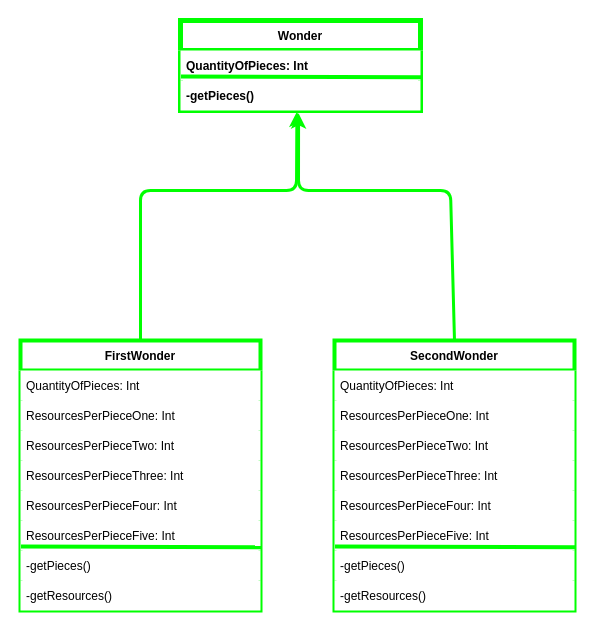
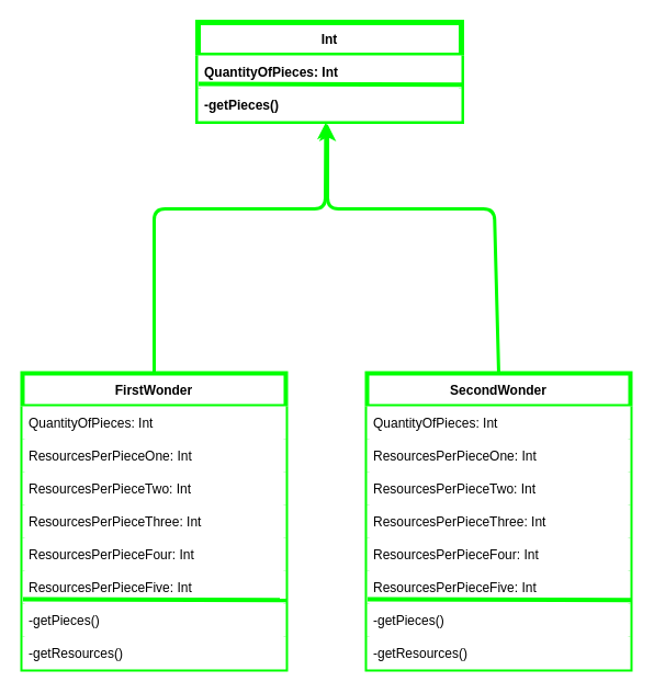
  <mxCell id="0" />
  <mxCell id="1" parent="0" />
- <mxCell id="2" value="Wonder" style="swimlane;fontStyle=1;childLayout=stackLayout;horizontal=1;startSize=30;horizontalStack=0;resizeParent=1;resizeParentMax=0;resizeLast=0;collapsible=1;marginBottom=0;swimlaneFillColor=none;strokeColor=#00FF00;fontColor=#000000;labelBackgroundColor=#FFFFFF;fillColor=#FFFFFF;strokeWidth=5;" vertex="1" parent="1"><mxGeometry x="180" y="20" width="240" height="90" as="geometry" /></mxCell>
+ <mxCell id="2" value="Int" style="swimlane;fontStyle=1;childLayout=stackLayout;horizontal=1;startSize=30;horizontalStack=0;resizeParent=1;resizeParentMax=0;resizeLast=0;collapsible=1;marginBottom=0;swimlaneFillColor=none;strokeColor=#00FF00;fontColor=#000000;labelBackgroundColor=#FFFFFF;fillColor=#FFFFFF;strokeWidth=5;" vertex="1" parent="1"><mxGeometry x="180" y="20" width="240" height="90" as="geometry" /></mxCell>
  <mxCell id="3" value="QuantityOfPieces: Int" style="text;strokeColor=none;fillColor=#FFFFFF;align=left;verticalAlign=middle;spacingLeft=4;spacingRight=4;overflow=hidden;points=[[0,0.5],[1,0.5]];portConstraint=eastwest;rotatable=0;fontColor=#000000;fontStyle=1" vertex="1" parent="2"><mxGeometry y="30" width="240" height="30" as="geometry" /></mxCell>
  <mxCell id="4" value="-getPieces()" style="text;strokeColor=none;fillColor=#FFFFFF;align=left;verticalAlign=middle;spacingLeft=4;spacingRight=4;overflow=hidden;points=[[0,0.5],[1,0.5]];portConstraint=eastwest;rotatable=0;fontColor=#000000;fontStyle=1" vertex="1" parent="2"><mxGeometry y="60" width="240" height="30" as="geometry" /></mxCell>
  <mxCell id="5" value="" style="endArrow=none;html=1;exitX=0.002;exitY=-0.133;exitDx=0;exitDy=0;exitPerimeter=0;entryX=1.005;entryY=-0.107;entryDx=0;entryDy=0;entryPerimeter=0;fontColor=#F0F0F0;fillColor=#60a917;strokeColor=#00FF00;strokeWidth=4;" edge="1" parent="2" source="4" target="4"><mxGeometry width="50" height="50" relative="1" as="geometry"><mxPoint x="80" y="210" as="sourcePoint" /><mxPoint x="130" y="160" as="targetPoint" /><Array as="points" /></mxGeometry></mxCell>
  <mxCell id="6" style="edgeStyle=none;html=1;exitX=0.5;exitY=0;exitDx=0;exitDy=0;entryX=0.485;entryY=1.04;entryDx=0;entryDy=0;entryPerimeter=0;strokeColor=#00FF00;strokeWidth=3;" edge="1" parent="1" source="7" target="4"><mxGeometry relative="1" as="geometry"><mxPoint x="300.48" y="141.2" as="targetPoint" /><Array as="points"><mxPoint x="140" y="190" /><mxPoint x="296" y="190" /></Array></mxGeometry></mxCell>
  <mxCell id="7" value="FirstWonder" style="swimlane;fontStyle=1;childLayout=stackLayout;horizontal=1;startSize=30;horizontalStack=0;resizeParent=1;resizeParentMax=0;resizeLast=0;collapsible=1;marginBottom=0;strokeColor=#00FF00;gradientColor=none;swimlaneFillColor=none;fontColor=#000000;fillColor=#FFFFFF;strokeWidth=4;" vertex="1" parent="1"><mxGeometry x="20" y="340" width="240" height="270" as="geometry"><mxRectangle x="100" y="450" width="100" height="30" as="alternateBounds" /></mxGeometry></mxCell>
  <mxCell id="8" value="QuantityOfPieces: Int" style="text;strokeColor=none;fillColor=#FFFFFF;align=left;verticalAlign=middle;spacingLeft=4;spacingRight=4;overflow=hidden;points=[[0,0.5],[1,0.5]];portConstraint=eastwest;rotatable=0;fontColor=#000000;" vertex="1" parent="7"><mxGeometry y="30" width="240" height="30" as="geometry" /></mxCell>
  <mxCell id="9" value="ResourcesPerPieceOne: Int" style="text;strokeColor=none;fillColor=#FFFFFF;align=left;verticalAlign=middle;spacingLeft=4;spacingRight=4;overflow=hidden;points=[[0,0.5],[1,0.5]];portConstraint=eastwest;rotatable=0;fontColor=#000000;" vertex="1" parent="7"><mxGeometry y="60" width="240" height="30" as="geometry" /></mxCell>
  <mxCell id="10" value="ResourcesPerPieceTwo: Int" style="text;strokeColor=none;fillColor=#FFFFFF;align=left;verticalAlign=middle;spacingLeft=4;spacingRight=4;overflow=hidden;points=[[0,0.5],[1,0.5]];portConstraint=eastwest;rotatable=0;fontColor=#000000;" vertex="1" parent="7"><mxGeometry y="90" width="240" height="30" as="geometry" /></mxCell>
  <mxCell id="11" value="ResourcesPerPieceThree: Int" style="text;strokeColor=none;fillColor=#FFFFFF;align=left;verticalAlign=middle;spacingLeft=4;spacingRight=4;overflow=hidden;points=[[0,0.5],[1,0.5]];portConstraint=eastwest;rotatable=0;fontColor=#000000;" vertex="1" parent="7"><mxGeometry y="120" width="240" height="30" as="geometry" /></mxCell>
  <mxCell id="12" value="ResourcesPerPieceFour: Int" style="text;strokeColor=none;fillColor=#FFFFFF;align=left;verticalAlign=middle;spacingLeft=4;spacingRight=4;overflow=hidden;points=[[0,0.5],[1,0.5]];portConstraint=eastwest;rotatable=0;fontColor=#000000;" vertex="1" parent="7"><mxGeometry y="150" width="240" height="30" as="geometry" /></mxCell>
  <mxCell id="13" value="ResourcesPerPieceFive: Int" style="text;strokeColor=none;fillColor=#FFFFFF;align=left;verticalAlign=middle;spacingLeft=4;spacingRight=4;overflow=hidden;points=[[0,0.5],[1,0.5]];portConstraint=eastwest;rotatable=0;fontColor=#000000;" vertex="1" parent="7"><mxGeometry y="180" width="240" height="30" as="geometry" /></mxCell>
  <mxCell id="14" value="-getPieces()" style="text;strokeColor=none;fillColor=#FFFFFF;align=left;verticalAlign=middle;spacingLeft=4;spacingRight=4;overflow=hidden;points=[[0,0.5],[1,0.5]];portConstraint=eastwest;rotatable=0;fontColor=#000000;" vertex="1" parent="7"><mxGeometry y="210" width="240" height="30" as="geometry" /></mxCell>
  <mxCell id="15" value="-getResources()" style="text;strokeColor=none;fillColor=#FFFFFF;align=left;verticalAlign=middle;spacingLeft=4;spacingRight=4;overflow=hidden;points=[[0,0.5],[1,0.5]];portConstraint=eastwest;rotatable=0;fontColor=#000000;" vertex="1" parent="7"><mxGeometry y="240" width="240" height="30" as="geometry" /></mxCell>
  <mxCell id="16" value="" style="endArrow=none;html=1;exitX=0.002;exitY=-0.133;exitDx=0;exitDy=0;exitPerimeter=0;entryX=1.005;entryY=-0.107;entryDx=0;entryDy=0;entryPerimeter=0;strokeColor=#00FF00;strokeWidth=4;" edge="1" parent="7" source="14" target="14"><mxGeometry width="50" height="50" relative="1" as="geometry"><mxPoint x="80" y="210" as="sourcePoint" /><mxPoint x="130" y="160" as="targetPoint" /><Array as="points" /></mxGeometry></mxCell>
  <mxCell id="17" style="edgeStyle=none;html=1;exitX=0.5;exitY=0;exitDx=0;exitDy=0;entryX=0.492;entryY=1.093;entryDx=0;entryDy=0;entryPerimeter=0;strokeColor=#00FF00;strokeWidth=3;" edge="1" parent="1" source="18" target="4"><mxGeometry relative="1" as="geometry"><Array as="points"><mxPoint x="450" y="190" /><mxPoint x="298" y="190" /></Array></mxGeometry></mxCell>
  <mxCell id="18" value="SecondWonder" style="swimlane;fontStyle=1;childLayout=stackLayout;horizontal=1;startSize=30;horizontalStack=0;resizeParent=1;resizeParentMax=0;resizeLast=0;collapsible=1;marginBottom=0;strokeColor=#00FF00;gradientColor=none;swimlaneFillColor=none;fontColor=#000000;fillColor=#FFFFFF;strokeWidth=4;" vertex="1" parent="1"><mxGeometry x="334" y="340" width="240" height="270" as="geometry" /></mxCell>
  <mxCell id="19" value="QuantityOfPieces: Int" style="text;strokeColor=none;fillColor=#FFFFFF;align=left;verticalAlign=middle;spacingLeft=4;spacingRight=4;overflow=hidden;points=[[0,0.5],[1,0.5]];portConstraint=eastwest;rotatable=0;fontColor=#000000;" vertex="1" parent="18"><mxGeometry y="30" width="240" height="30" as="geometry" /></mxCell>
  <mxCell id="20" value="ResourcesPerPieceOne: Int" style="text;strokeColor=none;fillColor=#FFFFFF;align=left;verticalAlign=middle;spacingLeft=4;spacingRight=4;overflow=hidden;points=[[0,0.5],[1,0.5]];portConstraint=eastwest;rotatable=0;fontColor=#000000;" vertex="1" parent="18"><mxGeometry y="60" width="240" height="30" as="geometry" /></mxCell>
  <mxCell id="21" value="ResourcesPerPieceTwo: Int" style="text;strokeColor=none;fillColor=#FFFFFF;align=left;verticalAlign=middle;spacingLeft=4;spacingRight=4;overflow=hidden;points=[[0,0.5],[1,0.5]];portConstraint=eastwest;rotatable=0;fontColor=#000000;" vertex="1" parent="18"><mxGeometry y="90" width="240" height="30" as="geometry" /></mxCell>
  <mxCell id="22" value="ResourcesPerPieceThree: Int" style="text;strokeColor=none;fillColor=#FFFFFF;align=left;verticalAlign=middle;spacingLeft=4;spacingRight=4;overflow=hidden;points=[[0,0.5],[1,0.5]];portConstraint=eastwest;rotatable=0;fontColor=#000000;" vertex="1" parent="18"><mxGeometry y="120" width="240" height="30" as="geometry" /></mxCell>
  <mxCell id="23" value="ResourcesPerPieceFour: Int" style="text;strokeColor=none;fillColor=#FFFFFF;align=left;verticalAlign=middle;spacingLeft=4;spacingRight=4;overflow=hidden;points=[[0,0.5],[1,0.5]];portConstraint=eastwest;rotatable=0;fontColor=#000000;" vertex="1" parent="18"><mxGeometry y="150" width="240" height="30" as="geometry" /></mxCell>
  <mxCell id="24" value="ResourcesPerPieceFive: Int" style="text;strokeColor=none;fillColor=#FFFFFF;align=left;verticalAlign=middle;spacingLeft=4;spacingRight=4;overflow=hidden;points=[[0,0.5],[1,0.5]];portConstraint=eastwest;rotatable=0;fontColor=#000000;" vertex="1" parent="18"><mxGeometry y="180" width="240" height="30" as="geometry" /></mxCell>
  <mxCell id="25" value="-getPieces()" style="text;strokeColor=none;fillColor=#FFFFFF;align=left;verticalAlign=middle;spacingLeft=4;spacingRight=4;overflow=hidden;points=[[0,0.5],[1,0.5]];portConstraint=eastwest;rotatable=0;fontColor=#000000;" vertex="1" parent="18"><mxGeometry y="210" width="240" height="30" as="geometry" /></mxCell>
  <mxCell id="26" value="-getResources()" style="text;strokeColor=none;fillColor=#FFFFFF;align=left;verticalAlign=middle;spacingLeft=4;spacingRight=4;overflow=hidden;points=[[0,0.5],[1,0.5]];portConstraint=eastwest;rotatable=0;fontColor=#000000;" vertex="1" parent="18"><mxGeometry y="240" width="240" height="30" as="geometry" /></mxCell>
  <mxCell id="27" value="" style="endArrow=none;html=1;exitX=0.002;exitY=-0.133;exitDx=0;exitDy=0;exitPerimeter=0;entryX=1.005;entryY=-0.107;entryDx=0;entryDy=0;entryPerimeter=0;strokeColor=#00FF00;strokeWidth=4;" edge="1" parent="18" source="25" target="25"><mxGeometry width="50" height="50" relative="1" as="geometry"><mxPoint x="80" y="210" as="sourcePoint" /><mxPoint x="130" y="160" as="targetPoint" /><Array as="points" /></mxGeometry></mxCell>
